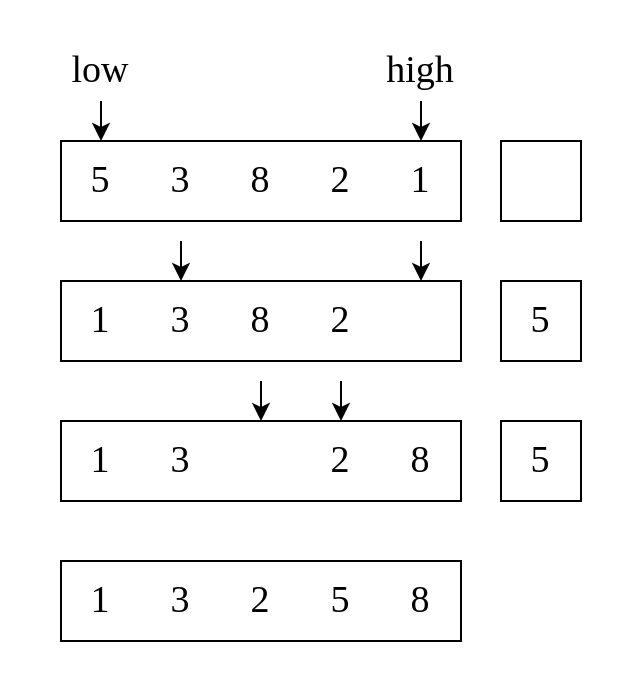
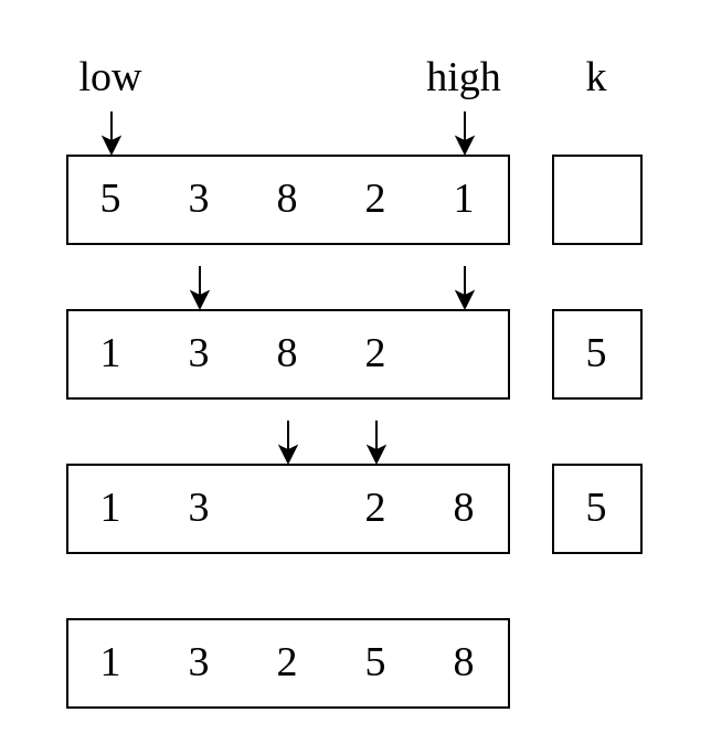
  <mxCell id="0" />
  <mxCell id="1" parent="0" />
  <mxCell id="2" value="" style="group" parent="1" vertex="1" connectable="0"><mxGeometry x="30" y="70" width="200" height="40" as="geometry" /></mxCell>
  <mxCell id="3" value="" style="rounded=0;whiteSpace=wrap;html=1;" parent="2" vertex="1"><mxGeometry width="200" height="40" as="geometry" /></mxCell>
  <mxCell id="4" value="5" style="ellipse;whiteSpace=wrap;html=1;fontFamily=Times New Roman;fontSize=19;fillColor=none;strokeColor=none;" parent="2" vertex="1"><mxGeometry width="40" height="40" as="geometry" /></mxCell>
  <mxCell id="5" value="3" style="ellipse;whiteSpace=wrap;html=1;fontFamily=Times New Roman;fontSize=19;fillColor=none;strokeColor=none;" parent="2" vertex="1"><mxGeometry x="40" width="40" height="40" as="geometry" /></mxCell>
  <mxCell id="6" value="8" style="ellipse;whiteSpace=wrap;html=1;fontFamily=Times New Roman;fontSize=19;fillColor=none;strokeColor=none;" parent="2" vertex="1"><mxGeometry x="80" width="40" height="40" as="geometry" /></mxCell>
  <mxCell id="7" value="2" style="ellipse;whiteSpace=wrap;html=1;fontFamily=Times New Roman;fontSize=19;fillColor=none;strokeColor=none;" parent="2" vertex="1"><mxGeometry x="120" width="40" height="40" as="geometry" /></mxCell>
  <mxCell id="8" value="1" style="ellipse;whiteSpace=wrap;html=1;fontFamily=Times New Roman;fontSize=19;fillColor=none;strokeColor=none;" parent="2" vertex="1"><mxGeometry x="160" width="40" height="40" as="geometry" /></mxCell>
  <mxCell id="9" value="" style="group" parent="1" vertex="1" connectable="0"><mxGeometry x="30" y="140" width="200" height="40" as="geometry" /></mxCell>
  <mxCell id="10" value="" style="rounded=0;whiteSpace=wrap;html=1;" parent="9" vertex="1"><mxGeometry width="200" height="40" as="geometry" /></mxCell>
  <mxCell id="11" value="1" style="ellipse;whiteSpace=wrap;html=1;fontFamily=Times New Roman;fontSize=19;fillColor=none;strokeColor=none;" parent="9" vertex="1"><mxGeometry width="40" height="40" as="geometry" /></mxCell>
  <mxCell id="12" value="3" style="ellipse;whiteSpace=wrap;html=1;fontFamily=Times New Roman;fontSize=19;fillColor=none;strokeColor=none;" parent="9" vertex="1"><mxGeometry x="40" width="40" height="40" as="geometry" /></mxCell>
  <mxCell id="13" value="8" style="ellipse;whiteSpace=wrap;html=1;fontFamily=Times New Roman;fontSize=19;fillColor=none;strokeColor=none;" parent="9" vertex="1"><mxGeometry x="80" width="40" height="40" as="geometry" /></mxCell>
  <mxCell id="14" value="2" style="ellipse;whiteSpace=wrap;html=1;fontFamily=Times New Roman;fontSize=19;fillColor=none;strokeColor=none;" parent="9" vertex="1"><mxGeometry x="120" width="40" height="40" as="geometry" /></mxCell>
  <mxCell id="15" value="" style="group" parent="1" vertex="1" connectable="0"><mxGeometry x="30" y="210" width="200" height="40" as="geometry" /></mxCell>
  <mxCell id="16" value="" style="rounded=0;whiteSpace=wrap;html=1;" parent="15" vertex="1"><mxGeometry width="200" height="40" as="geometry" /></mxCell>
  <mxCell id="17" value="1" style="ellipse;whiteSpace=wrap;html=1;fontFamily=Times New Roman;fontSize=19;fillColor=none;strokeColor=none;" parent="15" vertex="1"><mxGeometry width="40" height="40" as="geometry" /></mxCell>
  <mxCell id="18" value="3" style="ellipse;whiteSpace=wrap;html=1;fontFamily=Times New Roman;fontSize=19;fillColor=none;strokeColor=none;" parent="15" vertex="1"><mxGeometry x="40" width="40" height="40" as="geometry" /></mxCell>
  <mxCell id="19" value="2" style="ellipse;whiteSpace=wrap;html=1;fontFamily=Times New Roman;fontSize=19;fillColor=none;strokeColor=none;" parent="15" vertex="1"><mxGeometry x="120" width="40" height="40" as="geometry" /></mxCell>
  <mxCell id="20" value="8" style="ellipse;whiteSpace=wrap;html=1;fontFamily=Times New Roman;fontSize=19;fillColor=none;strokeColor=none;" parent="15" vertex="1"><mxGeometry x="160" width="40" height="40" as="geometry" /></mxCell>
  <mxCell id="21" value="" style="group" parent="1" vertex="1" connectable="0"><mxGeometry x="30" y="280" width="200" height="40" as="geometry" /></mxCell>
  <mxCell id="22" value="" style="rounded=0;whiteSpace=wrap;html=1;" parent="21" vertex="1"><mxGeometry width="200" height="40" as="geometry" /></mxCell>
  <mxCell id="23" value="1" style="ellipse;whiteSpace=wrap;html=1;fontFamily=Times New Roman;fontSize=19;fillColor=none;strokeColor=none;" parent="21" vertex="1"><mxGeometry width="40" height="40" as="geometry" /></mxCell>
  <mxCell id="24" value="3" style="ellipse;whiteSpace=wrap;html=1;fontFamily=Times New Roman;fontSize=19;fillColor=none;strokeColor=none;" parent="21" vertex="1"><mxGeometry x="40" width="40" height="40" as="geometry" /></mxCell>
  <mxCell id="25" value="2" style="ellipse;whiteSpace=wrap;html=1;fontFamily=Times New Roman;fontSize=19;fillColor=none;strokeColor=none;" parent="21" vertex="1"><mxGeometry x="80" width="40" height="40" as="geometry" /></mxCell>
  <mxCell id="26" value="8" style="ellipse;whiteSpace=wrap;html=1;fontFamily=Times New Roman;fontSize=19;fillColor=none;strokeColor=none;" parent="21" vertex="1"><mxGeometry x="160" width="40" height="40" as="geometry" /></mxCell>
  <mxCell id="27" value="5" style="ellipse;whiteSpace=wrap;html=1;fontFamily=Times New Roman;fontSize=19;fillColor=none;strokeColor=none;" parent="21" vertex="1"><mxGeometry x="120" width="40" height="40" as="geometry" /></mxCell>
  <mxCell id="28" value="" style="endArrow=classic;html=1;rounded=0;entryX=0.5;entryY=0;entryDx=0;entryDy=0;" parent="1" target="4" edge="1"><mxGeometry width="50" height="50" relative="1" as="geometry"><mxPoint x="50" y="50" as="sourcePoint" /><mxPoint x="80" y="0" as="targetPoint" /></mxGeometry></mxCell>
  <mxCell id="29" value="" style="endArrow=classic;html=1;rounded=0;entryX=0.5;entryY=0;entryDx=0;entryDy=0;" parent="1" target="8" edge="1"><mxGeometry width="50" height="50" relative="1" as="geometry"><mxPoint x="210" y="50" as="sourcePoint" /><mxPoint x="290" y="210" as="targetPoint" /></mxGeometry></mxCell>
  <mxCell id="30" value="" style="endArrow=classic;html=1;rounded=0;entryX=0.5;entryY=0;entryDx=0;entryDy=0;" parent="1" target="12" edge="1"><mxGeometry width="50" height="50" relative="1" as="geometry"><mxPoint x="90" y="120" as="sourcePoint" /><mxPoint x="220" y="140" as="targetPoint" /></mxGeometry></mxCell>
  <mxCell id="31" value="" style="endArrow=classic;html=1;rounded=0;entryX=0.5;entryY=0;entryDx=0;entryDy=0;" parent="1" edge="1"><mxGeometry width="50" height="50" relative="1" as="geometry"><mxPoint x="210" y="120" as="sourcePoint" /><mxPoint x="210" y="140" as="targetPoint" /></mxGeometry></mxCell>
  <mxCell id="32" value="" style="endArrow=classic;html=1;rounded=0;entryX=0.5;entryY=0;entryDx=0;entryDy=0;" parent="1" edge="1"><mxGeometry width="50" height="50" relative="1" as="geometry"><mxPoint x="130" y="190" as="sourcePoint" /><mxPoint x="130" y="210" as="targetPoint" /></mxGeometry></mxCell>
  <mxCell id="33" value="" style="endArrow=classic;html=1;rounded=0;entryX=0.5;entryY=0;entryDx=0;entryDy=0;" parent="1" target="19" edge="1"><mxGeometry width="50" height="50" relative="1" as="geometry"><mxPoint x="170" y="190" as="sourcePoint" /><mxPoint x="220" y="140" as="targetPoint" /></mxGeometry></mxCell>
+ <mxCell id="34" value="&lt;span style=&quot;font-size: 19px;&quot;&gt;k&lt;/span&gt;" style="text;html=1;strokeColor=none;fillColor=none;align=center;verticalAlign=middle;whiteSpace=wrap;rounded=0;fontSize=11;fontFamily=Times New Roman;fontColor=default;" parent="1" vertex="1"><mxGeometry x="240" y="20" width="60" height="30" as="geometry" /></mxCell>
  <mxCell id="35" value="&lt;span style=&quot;font-size: 19px;&quot;&gt;low&lt;/span&gt;" style="text;html=1;strokeColor=none;fillColor=none;align=center;verticalAlign=middle;whiteSpace=wrap;rounded=0;fontSize=11;fontFamily=Times New Roman;fontColor=default;" parent="1" vertex="1"><mxGeometry x="20" y="20" width="60" height="30" as="geometry" /></mxCell>
  <mxCell id="36" value="&lt;span style=&quot;font-size: 19px;&quot;&gt;high&lt;/span&gt;" style="text;html=1;strokeColor=none;fillColor=none;align=center;verticalAlign=middle;whiteSpace=wrap;rounded=0;fontSize=11;fontFamily=Times New Roman;fontColor=default;" parent="1" vertex="1"><mxGeometry x="180" y="20" width="60" height="30" as="geometry" /></mxCell>
  <mxCell id="37" value="" style="group" parent="1" vertex="1" connectable="0"><mxGeometry x="250" y="70" width="40" height="40" as="geometry" /></mxCell>
  <mxCell id="38" value="" style="rounded=0;whiteSpace=wrap;html=1;" parent="37" vertex="1"><mxGeometry width="40" height="40" as="geometry" /></mxCell>
  <mxCell id="39" value="" style="group" parent="1" vertex="1" connectable="0"><mxGeometry x="250" y="140" width="40" height="40" as="geometry" /></mxCell>
  <mxCell id="40" value="" style="rounded=0;whiteSpace=wrap;html=1;" parent="39" vertex="1"><mxGeometry width="40" height="40" as="geometry" /></mxCell>
  <mxCell id="41" value="5" style="ellipse;whiteSpace=wrap;html=1;fontFamily=Times New Roman;fontSize=19;fillColor=none;strokeColor=none;" parent="39" vertex="1"><mxGeometry width="40" height="40" as="geometry" /></mxCell>
  <mxCell id="42" value="" style="group" parent="1" vertex="1" connectable="0"><mxGeometry x="250" y="210" width="40" height="40" as="geometry" /></mxCell>
  <mxCell id="43" value="" style="rounded=0;whiteSpace=wrap;html=1;" parent="42" vertex="1"><mxGeometry width="40" height="40" as="geometry" /></mxCell>
  <mxCell id="44" value="5" style="ellipse;whiteSpace=wrap;html=1;fontFamily=Times New Roman;fontSize=19;fillColor=none;strokeColor=none;" parent="42" vertex="1"><mxGeometry width="40" height="40" as="geometry" /></mxCell>
